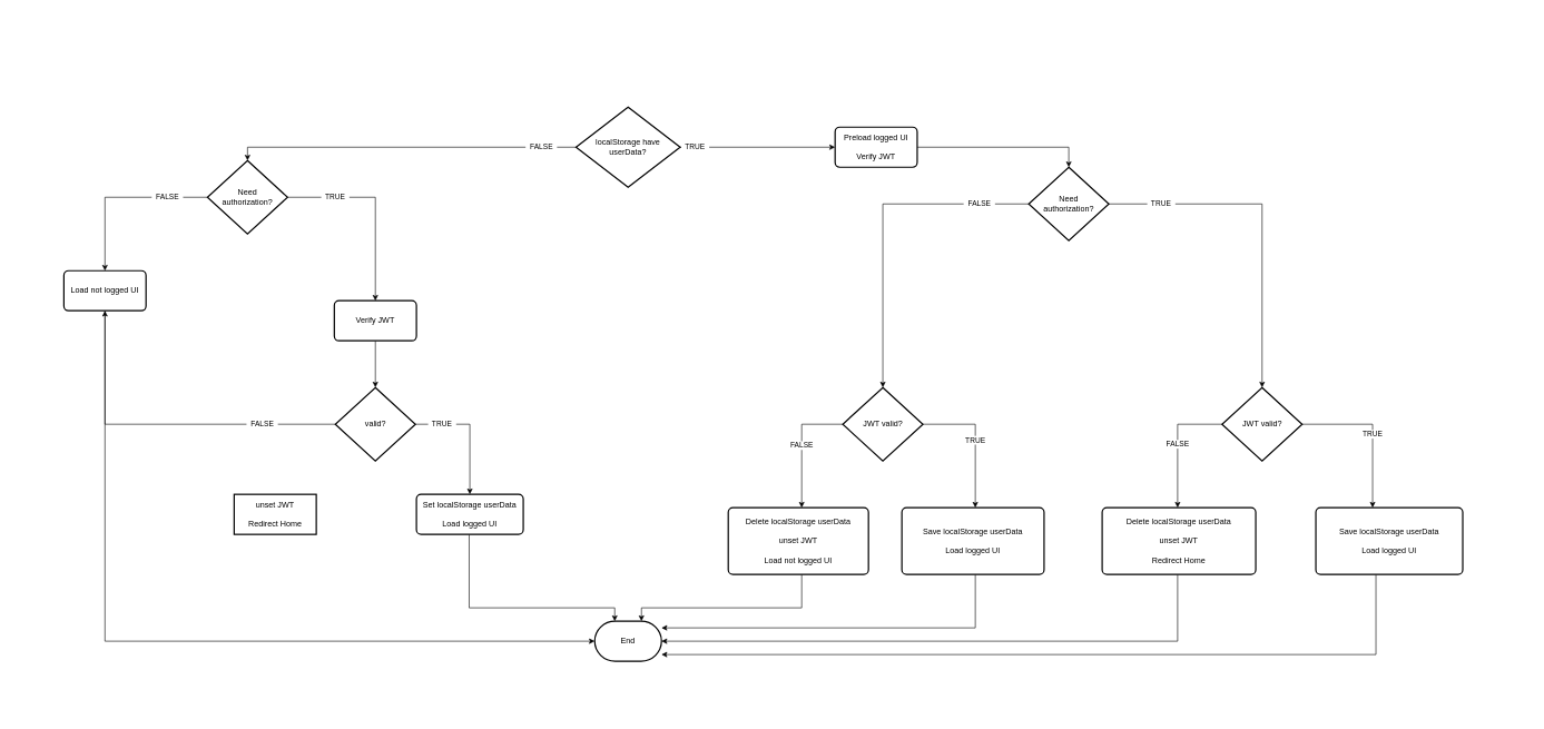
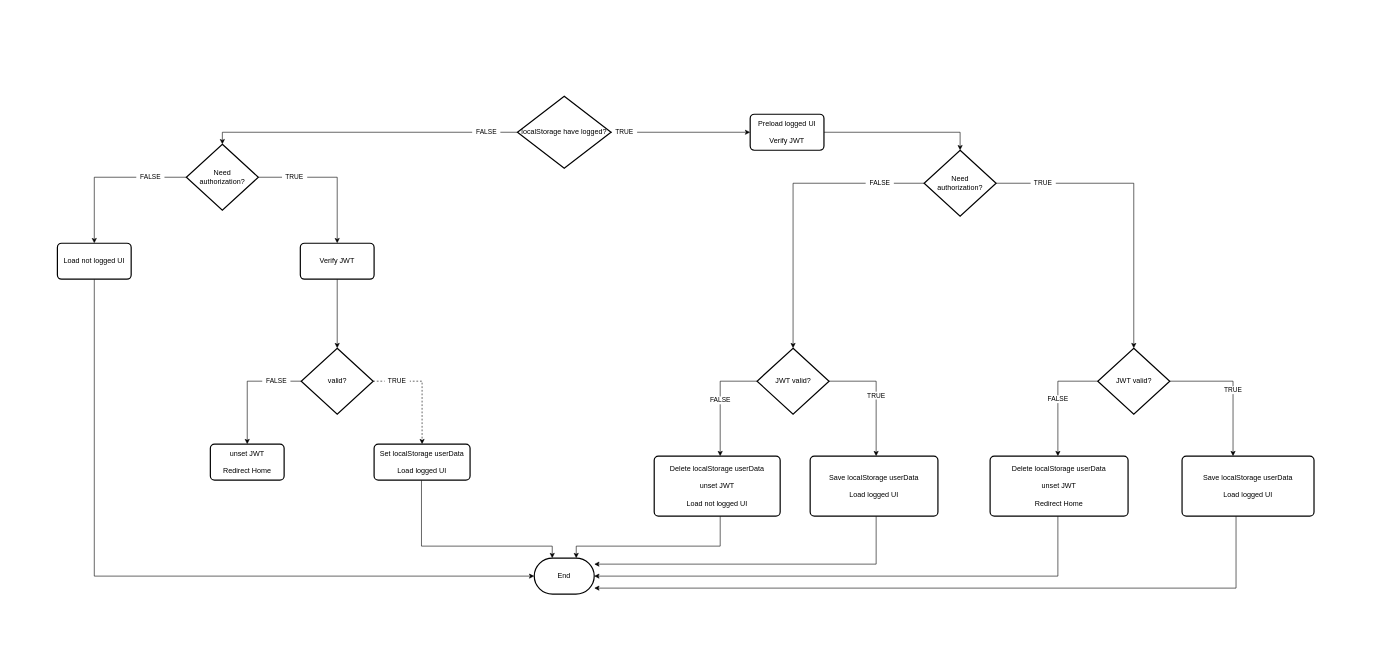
  <mxCell id="0" />
  <mxCell id="1" parent="0" />
  <mxCell id="2" value="" style="shape=table;startSize=0;container=1;collapsible=0;childLayout=tableLayout;fillColor=none;strokeColor=none;" parent="1" vertex="1"><mxGeometry x="20" y="20" width="2270" height="1050" as="geometry" /></mxCell>
  <mxCell id="3" value="" style="shape=tableRow;horizontal=0;startSize=0;swimlaneHead=0;swimlaneBody=0;top=0;left=0;bottom=0;right=0;collapsible=0;dropTarget=0;fillColor=none;points=[[0,0.5],[1,0.5]];portConstraint=eastwest;" parent="2" vertex="1"><mxGeometry width="2270" height="1050" as="geometry" /></mxCell>
  <mxCell id="4" value="" style="shape=partialRectangle;html=1;whiteSpace=wrap;connectable=0;overflow=hidden;fillColor=none;top=0;left=0;bottom=0;right=0;pointerEvents=1;" parent="3" vertex="1"><mxGeometry width="2270" height="1050" as="geometry"><mxRectangle width="2270" height="1050" as="alternateBounds" /></mxGeometry></mxCell>
  <mxCell id="5" value="End" style="strokeWidth=2;html=1;shape=mxgraph.flowchart.terminator;whiteSpace=wrap;" parent="1" vertex="1"><mxGeometry x="890" y="930" width="100" height="60" as="geometry" /></mxCell>
  <mxCell id="6" value="&amp;nbsp; TRUE&amp;nbsp;&amp;nbsp;" style="edgeStyle=orthogonalEdgeStyle;rounded=0;orthogonalLoop=1;jettySize=auto;html=1;" parent="1" source="8" target="40" edge="1"><mxGeometry x="-0.812" relative="1" as="geometry"><mxPoint as="offset" /></mxGeometry></mxCell>
  <mxCell id="7" value="&amp;nbsp; FALSE&amp;nbsp;&amp;nbsp;" style="edgeStyle=orthogonalEdgeStyle;rounded=0;orthogonalLoop=1;jettySize=auto;html=1;entryX=0.5;entryY=0;entryDx=0;entryDy=0;entryPerimeter=0;" parent="1" source="8" target="18" edge="1"><mxGeometry x="-0.797" relative="1" as="geometry"><mxPoint as="offset" /></mxGeometry></mxCell>
- <mxCell id="8" value="localStorage have userData?" style="strokeWidth=2;html=1;shape=mxgraph.flowchart.decision;whiteSpace=wrap;" parent="1" vertex="1"><mxGeometry x="862" y="160" width="156" height="120" as="geometry" /></mxCell>
+ <mxCell id="8" value="localStorage have logged?" style="strokeWidth=2;html=1;shape=mxgraph.flowchart.decision;whiteSpace=wrap;" parent="1" vertex="1"><mxGeometry x="862" y="160" width="156" height="120" as="geometry" /></mxCell>
  <mxCell id="9" value="&amp;nbsp; TRUE&amp;nbsp;&amp;nbsp;" style="edgeStyle=orthogonalEdgeStyle;rounded=0;orthogonalLoop=1;jettySize=auto;html=1;" parent="1" source="11" target="27" edge="1"><mxGeometry x="-0.692" relative="1" as="geometry"><mxPoint x="1888.077" y="490" as="targetPoint" /><mxPoint as="offset" /></mxGeometry></mxCell>
  <mxCell id="10" value="&amp;nbsp; FALSE&amp;nbsp;&amp;nbsp;" style="edgeStyle=orthogonalEdgeStyle;rounded=0;orthogonalLoop=1;jettySize=auto;html=1;" parent="1" source="11" target="24" edge="1"><mxGeometry x="-0.702" relative="1" as="geometry"><mxPoint x="1320.077" y="490" as="targetPoint" /><mxPoint as="offset" /></mxGeometry></mxCell>
  <mxCell id="11" value="Need authorization?" style="strokeWidth=2;html=1;shape=mxgraph.flowchart.decision;whiteSpace=wrap;spacing=12;spacingRight=0;" parent="1" vertex="1"><mxGeometry x="1540" y="250" width="120" height="110" as="geometry" /></mxCell>
  <mxCell id="12" style="edgeStyle=orthogonalEdgeStyle;rounded=0;orthogonalLoop=1;jettySize=auto;html=1;" parent="1" source="13" target="5" edge="1"><mxGeometry relative="1" as="geometry"><Array as="points"><mxPoint x="157" y="960" /></Array></mxGeometry></mxCell>
  <mxCell id="13" value="Load not logged UI" style="rounded=1;whiteSpace=wrap;html=1;absoluteArcSize=1;arcSize=14;strokeWidth=2;" parent="1" vertex="1"><mxGeometry x="95" y="405" width="123" height="60" as="geometry" /></mxCell>
  <mxCell id="14" style="edgeStyle=orthogonalEdgeStyle;rounded=0;orthogonalLoop=1;jettySize=auto;html=1;" parent="1" source="15" target="21" edge="1"><mxGeometry relative="1" as="geometry" /></mxCell>
- <mxCell id="15" value="Verify JWT" style="rounded=1;whiteSpace=wrap;html=1;absoluteArcSize=1;arcSize=14;strokeWidth=2;" parent="1" vertex="1"><mxGeometry x="500" y="450" width="123" height="60" as="geometry" /></mxCell>
+ <mxCell id="15" value="Verify JWT" style="rounded=1;whiteSpace=wrap;html=1;absoluteArcSize=1;arcSize=14;strokeWidth=2;" parent="1" vertex="1"><mxGeometry x="500" y="405" width="123" height="60" as="geometry" /></mxCell>
  <mxCell id="16" value="&amp;nbsp; FALSE&amp;nbsp;&amp;nbsp;" style="edgeStyle=orthogonalEdgeStyle;rounded=0;orthogonalLoop=1;jettySize=auto;html=1;entryX=0.5;entryY=0;entryDx=0;entryDy=0;" parent="1" source="18" target="13" edge="1"><mxGeometry x="-0.544" relative="1" as="geometry"><mxPoint as="offset" /></mxGeometry></mxCell>
  <mxCell id="17" value="&amp;nbsp; TRUE&amp;nbsp;&amp;nbsp;" style="edgeStyle=orthogonalEdgeStyle;rounded=0;orthogonalLoop=1;jettySize=auto;html=1;" parent="1" source="18" target="15" edge="1"><mxGeometry x="-0.503" relative="1" as="geometry"><mxPoint as="offset" /></mxGeometry></mxCell>
  <mxCell id="18" value="Need authorization?" style="strokeWidth=2;html=1;shape=mxgraph.flowchart.decision;whiteSpace=wrap;spacing=12;spacingRight=0;" parent="1" vertex="1"><mxGeometry x="310" y="240" width="120" height="110" as="geometry" /></mxCell>
- <mxCell id="19" value="&amp;nbsp; FALSE&amp;nbsp;&amp;nbsp;" style="edgeStyle=orthogonalEdgeStyle;rounded=0;orthogonalLoop=1;jettySize=auto;html=1;" parent="1" source="21" target="13" edge="1"><mxGeometry x="-0.574" relative="1" as="geometry"><mxPoint as="offset" /></mxGeometry></mxCell>
- <mxCell id="20" value="&amp;nbsp; TRUE&amp;nbsp;&amp;nbsp;" style="edgeStyle=orthogonalEdgeStyle;rounded=0;orthogonalLoop=1;jettySize=auto;html=1;" parent="1" source="21" target="30" edge="1"><mxGeometry x="-0.584" relative="1" as="geometry"><mxPoint as="offset" /></mxGeometry></mxCell>
+ <mxCell id="19" value="&amp;nbsp; FALSE&amp;nbsp;&amp;nbsp;" style="edgeStyle=orthogonalEdgeStyle;rounded=0;orthogonalLoop=1;jettySize=auto;html=1;" parent="1" source="21" target="28" edge="1"><mxGeometry x="-0.574" relative="1" as="geometry"><mxPoint as="offset" /></mxGeometry></mxCell>
+ <mxCell id="20" value="&amp;nbsp; TRUE&amp;nbsp;&amp;nbsp;" style="edgeStyle=orthogonalEdgeStyle;rounded=0;orthogonalLoop=1;jettySize=auto;html=1;dashed=1;" parent="1" source="21" target="30" edge="1"><mxGeometry x="-0.584" relative="1" as="geometry"><mxPoint as="offset" /></mxGeometry></mxCell>
  <mxCell id="21" value="valid?" style="strokeWidth=2;html=1;shape=mxgraph.flowchart.decision;whiteSpace=wrap;spacing=12;spacingRight=0;" parent="1" vertex="1"><mxGeometry x="501.5" y="580" width="120" height="110" as="geometry" /></mxCell>
  <mxCell id="22" value="&amp;nbsp; FALSE&amp;nbsp;&amp;nbsp;" style="edgeStyle=orthogonalEdgeStyle;rounded=0;orthogonalLoop=1;jettySize=auto;html=1;" parent="1" source="24" target="32" edge="1"><mxGeometry relative="1" as="geometry"><Array as="points"><mxPoint x="1200" y="635" /></Array></mxGeometry></mxCell>
  <mxCell id="23" value="&amp;nbsp; TRUE&amp;nbsp;&amp;nbsp;" style="edgeStyle=orthogonalEdgeStyle;rounded=0;orthogonalLoop=1;jettySize=auto;html=1;" parent="1" source="24" target="34" edge="1"><mxGeometry relative="1" as="geometry"><Array as="points"><mxPoint x="1460" y="635" /></Array></mxGeometry></mxCell>
  <mxCell id="24" value="JWT valid?" style="strokeWidth=2;html=1;shape=mxgraph.flowchart.decision;whiteSpace=wrap;spacing=12;spacingRight=0;" parent="1" vertex="1"><mxGeometry x="1261.5" y="580" width="120" height="110" as="geometry" /></mxCell>
  <mxCell id="25" value="&amp;nbsp; FALSE&amp;nbsp;&amp;nbsp;" style="edgeStyle=orthogonalEdgeStyle;rounded=0;orthogonalLoop=1;jettySize=auto;html=1;" parent="1" source="27" target="36" edge="1"><mxGeometry relative="1" as="geometry"><Array as="points"><mxPoint x="1763" y="635" /></Array></mxGeometry></mxCell>
  <mxCell id="26" value="&amp;nbsp; TRUE&amp;nbsp;&amp;nbsp;" style="edgeStyle=orthogonalEdgeStyle;rounded=0;orthogonalLoop=1;jettySize=auto;html=1;" parent="1" source="27" target="38" edge="1"><mxGeometry x="0.043" relative="1" as="geometry"><Array as="points"><mxPoint x="2055" y="635" /></Array><mxPoint as="offset" /></mxGeometry></mxCell>
  <mxCell id="27" value="JWT valid?" style="strokeWidth=2;html=1;shape=mxgraph.flowchart.decision;whiteSpace=wrap;spacing=12;spacingRight=0;" parent="1" vertex="1"><mxGeometry x="1829.5" y="580" width="120" height="110" as="geometry" /></mxCell>
- <mxCell id="28" value="unset JWT&lt;br&gt;&lt;br&gt;Redirect Home" style="whiteSpace=wrap;html=1;absoluteArcSize=1;arcSize=14;strokeWidth=2;rounded=0;" parent="1" vertex="1"><mxGeometry x="350" y="740" width="123" height="60" as="geometry" /></mxCell>
+ <mxCell id="28" value="unset JWT&lt;br&gt;&lt;br&gt;Redirect Home" style="rounded=1;whiteSpace=wrap;html=1;absoluteArcSize=1;arcSize=14;strokeWidth=2;" parent="1" vertex="1"><mxGeometry x="350" y="740" width="123" height="60" as="geometry" /></mxCell>
  <mxCell id="29" style="edgeStyle=orthogonalEdgeStyle;rounded=0;orthogonalLoop=1;jettySize=auto;html=1;" parent="1" source="30" target="5" edge="1"><mxGeometry relative="1" as="geometry"><Array as="points"><mxPoint x="702" y="910" /><mxPoint x="920" y="910" /></Array></mxGeometry></mxCell>
  <mxCell id="30" value="Set localStorage userData&lt;br&gt;&lt;br&gt;Load logged UI" style="rounded=1;whiteSpace=wrap;html=1;absoluteArcSize=1;arcSize=14;strokeWidth=2;" parent="1" vertex="1"><mxGeometry x="623" y="740" width="160" height="60" as="geometry" /></mxCell>
  <mxCell id="31" style="edgeStyle=orthogonalEdgeStyle;rounded=0;orthogonalLoop=1;jettySize=auto;html=1;" parent="1" source="32" target="5" edge="1"><mxGeometry relative="1" as="geometry"><Array as="points"><mxPoint x="1200" y="910" /><mxPoint x="960" y="910" /></Array></mxGeometry></mxCell>
  <mxCell id="32" value="Delete localStorage userData&lt;br&gt;&lt;br&gt;unset JWT&lt;br&gt;&lt;br&gt;Load not logged UI" style="rounded=1;whiteSpace=wrap;html=1;absoluteArcSize=1;arcSize=14;strokeWidth=2;spacing=8;" parent="1" vertex="1"><mxGeometry x="1090" y="760" width="210" height="100" as="geometry" /></mxCell>
  <mxCell id="33" style="edgeStyle=orthogonalEdgeStyle;rounded=0;orthogonalLoop=1;jettySize=auto;html=1;" parent="1" source="34" target="5" edge="1"><mxGeometry relative="1" as="geometry"><Array as="points"><mxPoint x="1460" y="940" /></Array></mxGeometry></mxCell>
  <mxCell id="34" value="Save localStorage userData&lt;br&gt;&lt;br&gt;Load logged UI" style="rounded=1;whiteSpace=wrap;html=1;absoluteArcSize=1;arcSize=14;strokeWidth=2;spacing=10;" parent="1" vertex="1"><mxGeometry x="1350" y="760" width="213" height="100" as="geometry" /></mxCell>
  <mxCell id="35" style="edgeStyle=orthogonalEdgeStyle;rounded=0;orthogonalLoop=1;jettySize=auto;html=1;" parent="1" source="36" target="5" edge="1"><mxGeometry relative="1" as="geometry"><Array as="points"><mxPoint x="1763" y="960" /></Array></mxGeometry></mxCell>
  <mxCell id="36" value="Delete localStorage userData&lt;br&gt;&lt;br&gt;unset JWT&lt;br&gt;&lt;br&gt;Redirect Home" style="rounded=1;whiteSpace=wrap;html=1;absoluteArcSize=1;arcSize=14;strokeWidth=2;" parent="1" vertex="1"><mxGeometry x="1650" y="760" width="230" height="100" as="geometry" /></mxCell>
  <mxCell id="37" style="edgeStyle=orthogonalEdgeStyle;rounded=0;orthogonalLoop=1;jettySize=auto;html=1;" parent="1" source="38" target="5" edge="1"><mxGeometry relative="1" as="geometry"><Array as="points"><mxPoint x="2060" y="980" /></Array></mxGeometry></mxCell>
  <mxCell id="38" value="Save localStorage userData&lt;br&gt;&lt;br&gt;Load logged UI" style="rounded=1;whiteSpace=wrap;html=1;absoluteArcSize=1;arcSize=14;strokeWidth=2;" parent="1" vertex="1"><mxGeometry x="1970" y="760" width="220" height="100" as="geometry" /></mxCell>
  <mxCell id="39" style="edgeStyle=orthogonalEdgeStyle;rounded=0;orthogonalLoop=1;jettySize=auto;html=1;" parent="1" source="40" target="11" edge="1"><mxGeometry relative="1" as="geometry"><Array as="points"><mxPoint x="1600" y="220" /></Array></mxGeometry></mxCell>
  <mxCell id="40" value="Preload logged UI&lt;br&gt;&lt;br&gt;Verify JWT" style="rounded=1;whiteSpace=wrap;html=1;absoluteArcSize=1;arcSize=14;strokeWidth=2;" parent="1" vertex="1"><mxGeometry x="1250" y="190" width="123" height="60" as="geometry" /></mxCell>
